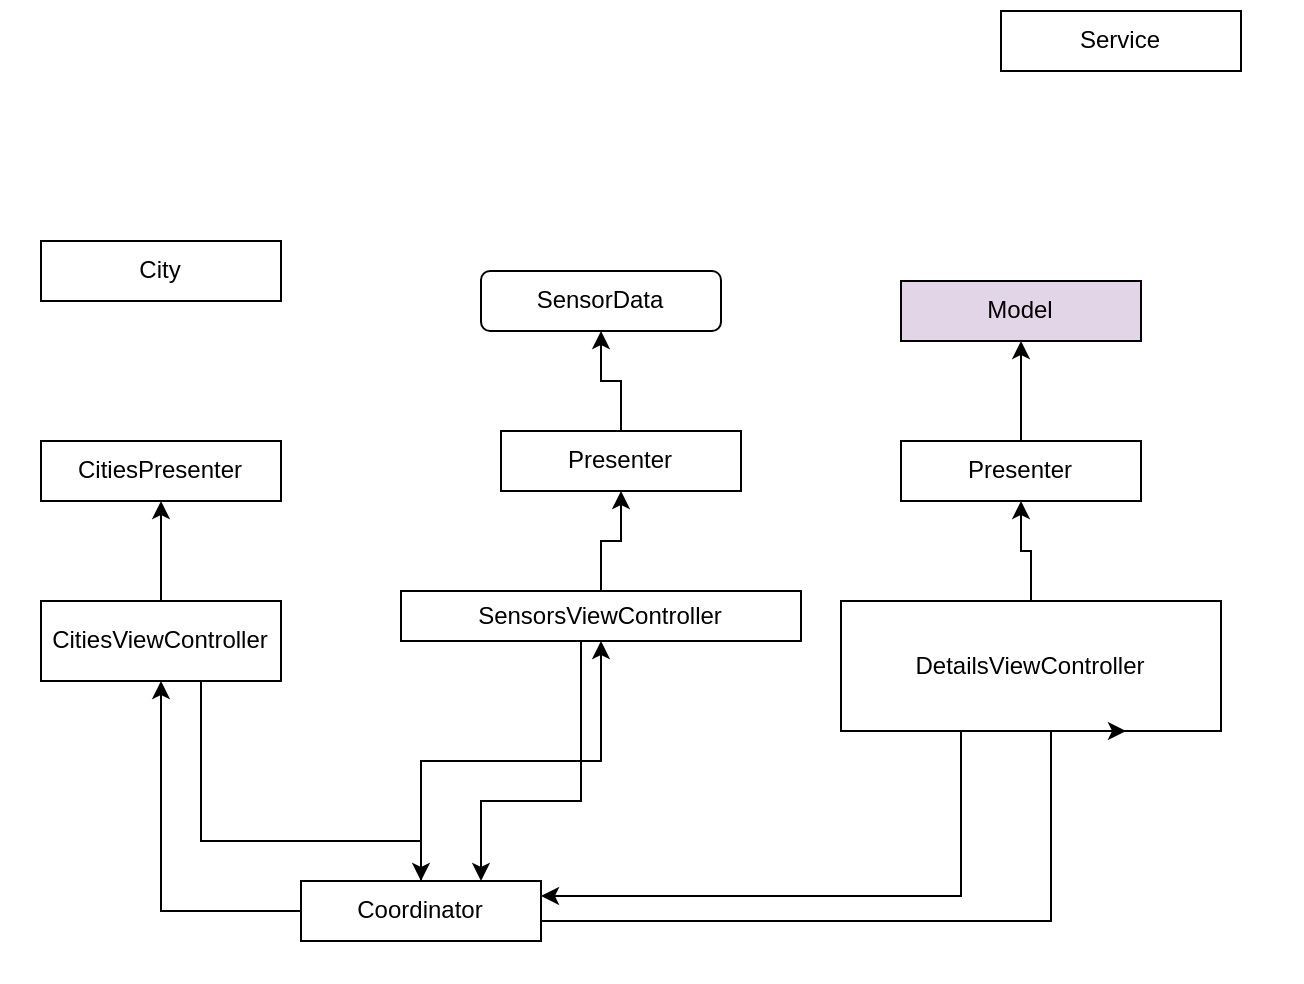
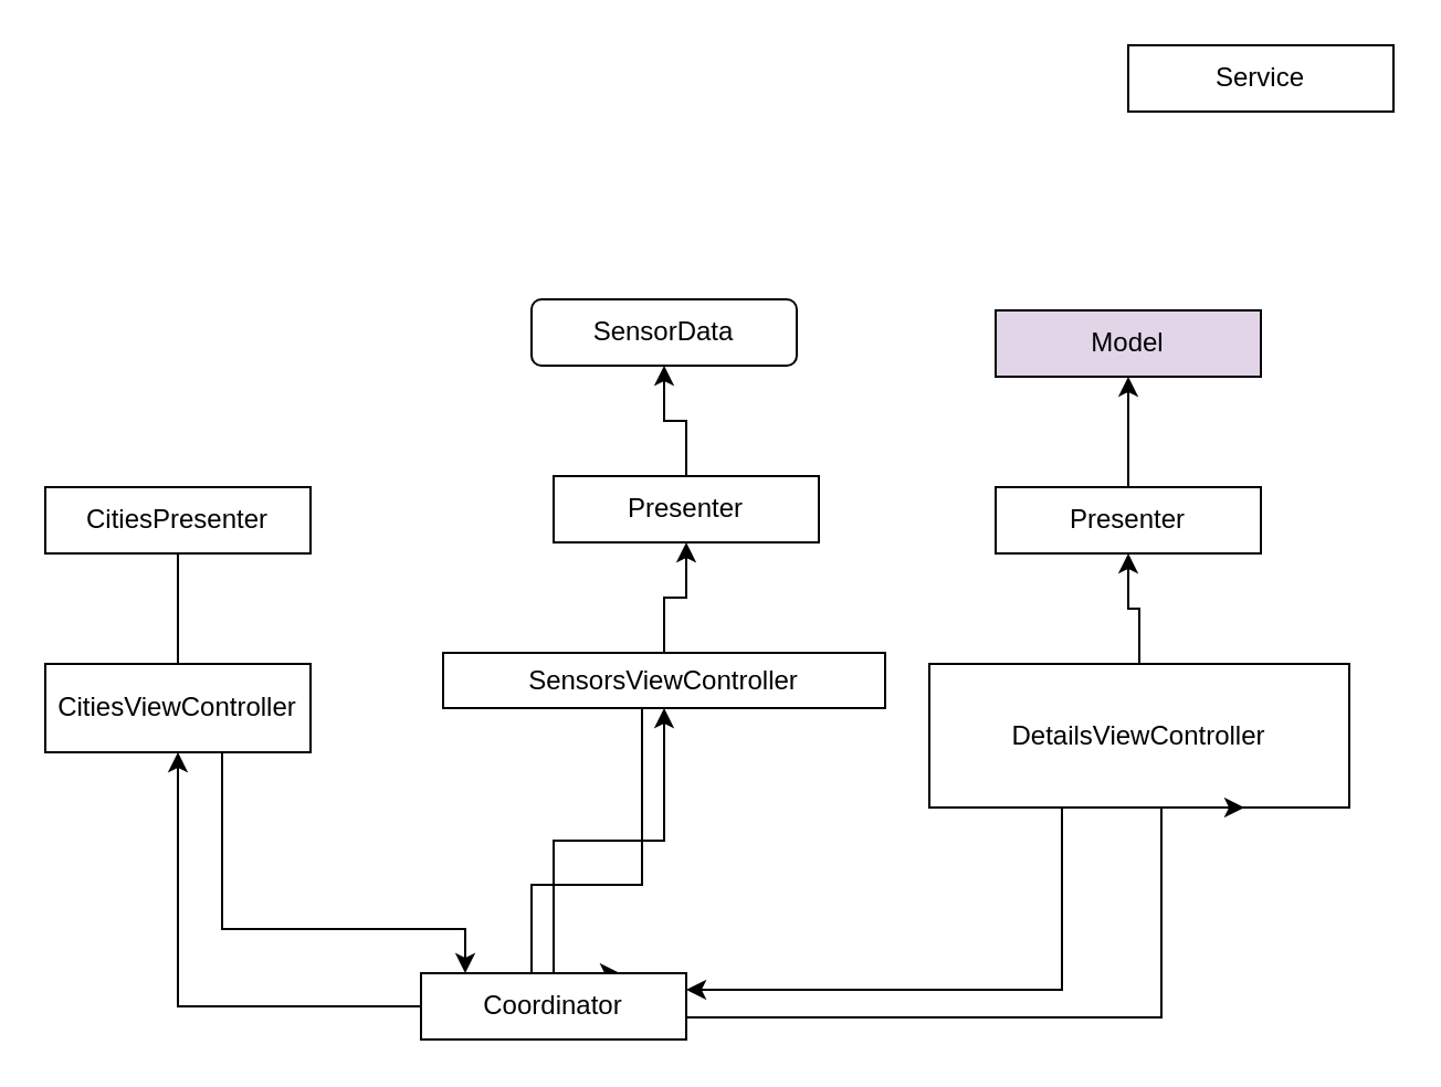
  <mxCell id="0" />
  <mxCell id="1" parent="0" />
- <mxCell id="2" style="edgeStyle=orthogonalEdgeStyle;rounded=0;orthogonalLoop=1;jettySize=auto;html=1;entryX=0.5;entryY=1;entryDx=0;entryDy=0;" edge="1" parent="1" source="4" target="11"><mxGeometry relative="1" as="geometry" /></mxCell>
+ <mxCell id="2" style="edgeStyle=orthogonalEdgeStyle;rounded=0;orthogonalLoop=1;jettySize=auto;html=1;entryX=0.5;entryY=1;entryDx=0;entryDy=0;endArrow=none;" edge="1" parent="1" source="4" target="11"><mxGeometry relative="1" as="geometry" /></mxCell>
  <mxCell id="3" style="edgeStyle=orthogonalEdgeStyle;rounded=0;orthogonalLoop=1;jettySize=auto;html=1;" edge="1" parent="1" source="4" target="23"><mxGeometry relative="1" as="geometry"><Array as="points"><mxPoint x="100" y="420" /><mxPoint x="210" y="420" /></Array></mxGeometry></mxCell>
  <mxCell id="4" value="CitiesViewController" style="rounded=0;whiteSpace=wrap;html=1;" vertex="1" parent="1"><mxGeometry x="20" y="300" width="120" height="40" as="geometry" /></mxCell>
  <mxCell id="5" style="edgeStyle=orthogonalEdgeStyle;rounded=0;orthogonalLoop=1;jettySize=auto;html=1;entryX=0.75;entryY=0;entryDx=0;entryDy=0;" edge="1" parent="1" source="7" target="23"><mxGeometry relative="1" as="geometry"><Array as="points"><mxPoint x="290" y="400" /><mxPoint x="240" y="400" /></Array></mxGeometry></mxCell>
  <mxCell id="6" style="edgeStyle=orthogonalEdgeStyle;rounded=0;orthogonalLoop=1;jettySize=auto;html=1;" edge="1" parent="1" source="7" target="13"><mxGeometry relative="1" as="geometry" /></mxCell>
  <mxCell id="7" value="SensorsViewController" style="rounded=0;whiteSpace=wrap;html=1;" vertex="1" parent="1"><mxGeometry x="200" y="295" width="200" height="25" as="geometry" /></mxCell>
  <mxCell id="8" style="edgeStyle=orthogonalEdgeStyle;rounded=0;orthogonalLoop=1;jettySize=auto;html=1;entryX=1;entryY=0.25;entryDx=0;entryDy=0;" edge="1" parent="1" source="10" target="23"><mxGeometry relative="1" as="geometry"><Array as="points"><mxPoint x="480" y="448" /></Array></mxGeometry></mxCell>
  <mxCell id="9" style="edgeStyle=orthogonalEdgeStyle;rounded=0;orthogonalLoop=1;jettySize=auto;html=1;" edge="1" parent="1" source="10" target="15"><mxGeometry relative="1" as="geometry" /></mxCell>
  <mxCell id="10" value="DetailsViewController" style="rounded=0;whiteSpace=wrap;html=1;" vertex="1" parent="1"><mxGeometry x="420" y="300" width="190" height="65" as="geometry" /></mxCell>
  <mxCell id="11" value="CitiesPresenter" style="rounded=0;whiteSpace=wrap;html=1;" vertex="1" parent="1"><mxGeometry x="20" y="220" width="120" height="30" as="geometry" /></mxCell>
  <mxCell id="12" style="edgeStyle=orthogonalEdgeStyle;rounded=0;orthogonalLoop=1;jettySize=auto;html=1;" edge="1" parent="1" source="13" target="17"><mxGeometry relative="1" as="geometry" /></mxCell>
  <mxCell id="13" value="Presenter" style="rounded=0;whiteSpace=wrap;html=1;" vertex="1" parent="1"><mxGeometry x="250" y="215" width="120" height="30" as="geometry" /></mxCell>
  <mxCell id="14" style="edgeStyle=orthogonalEdgeStyle;rounded=0;orthogonalLoop=1;jettySize=auto;html=1;" edge="1" parent="1" source="15" target="18"><mxGeometry relative="1" as="geometry" /></mxCell>
  <mxCell id="15" value="Presenter" style="rounded=0;whiteSpace=wrap;html=1;" vertex="1" parent="1"><mxGeometry x="450" y="220" width="120" height="30" as="geometry" /></mxCell>
- <mxCell id="16" value="City" style="rounded=0;whiteSpace=wrap;html=1;" vertex="1" parent="1"><mxGeometry x="20" y="120" width="120" height="30" as="geometry" /></mxCell>
  <mxCell id="17" value="SensorData" style="whiteSpace=wrap;html=1;rounded=1;" vertex="1" parent="1"><mxGeometry x="240" y="135" width="120" height="30" as="geometry" /></mxCell>
  <mxCell id="18" value="Model" style="rounded=0;whiteSpace=wrap;html=1;fillColor=#e1d5e7;" vertex="1" parent="1"><mxGeometry x="450" y="140" width="120" height="30" as="geometry" /></mxCell>
- <mxCell id="19" value="Service" style="rounded=0;whiteSpace=wrap;html=1;" vertex="1" parent="1"><mxGeometry x="500" y="5" width="120" height="30" as="geometry" /></mxCell>
+ <mxCell id="19" value="Service" style="rounded=0;whiteSpace=wrap;html=1;" vertex="1" parent="1"><mxGeometry x="510" y="20" width="120" height="30" as="geometry" /></mxCell>
  <mxCell id="20" style="edgeStyle=orthogonalEdgeStyle;rounded=0;orthogonalLoop=1;jettySize=auto;html=1;" edge="1" parent="1" source="23" target="4"><mxGeometry relative="1" as="geometry" /></mxCell>
  <mxCell id="21" style="edgeStyle=orthogonalEdgeStyle;rounded=0;orthogonalLoop=1;jettySize=auto;html=1;entryX=0.5;entryY=1;entryDx=0;entryDy=0;" edge="1" parent="1" source="23" target="7"><mxGeometry relative="1" as="geometry" /></mxCell>
  <mxCell id="22" style="edgeStyle=orthogonalEdgeStyle;rounded=0;orthogonalLoop=1;jettySize=auto;html=1;entryX=0.75;entryY=1;entryDx=0;entryDy=0;" edge="1" parent="1" source="23" target="10"><mxGeometry relative="1" as="geometry"><Array as="points"><mxPoint x="525" y="460" /></Array></mxGeometry></mxCell>
- <mxCell id="23" value="Coordinator" style="rounded=0;whiteSpace=wrap;html=1;" vertex="1" parent="1"><mxGeometry x="150" y="440" width="120" height="30" as="geometry" /></mxCell>
+ <mxCell id="23" value="Coordinator" style="rounded=0;whiteSpace=wrap;html=1;" vertex="1" parent="1"><mxGeometry x="190" y="440" width="120" height="30" as="geometry" /></mxCell>
